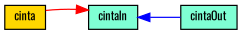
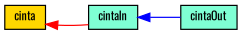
  digraph {
    fontname=Oswald
    rankdir=LR
    node [color=black fillcolor=aquamarine fontname=Oswald fontsize=10 shape=record style=filled]
    edge [dir=back fontname=Oswald fontsize=10 labelfontname=Helvetica labelfontsize=10 style=solid]
    n1 [fillcolor=gold height=0.2 label=cinta width=0.4]
    n2 [height=0.2 label=cintaIn width=0.4]
    n3 [height=0.2 label=cintaOut width=0.4]
-   n2 -> n1 [color=red]
+   n1 -> n2 [color=red]
    n2 -> n3 [color=blue]
  }
